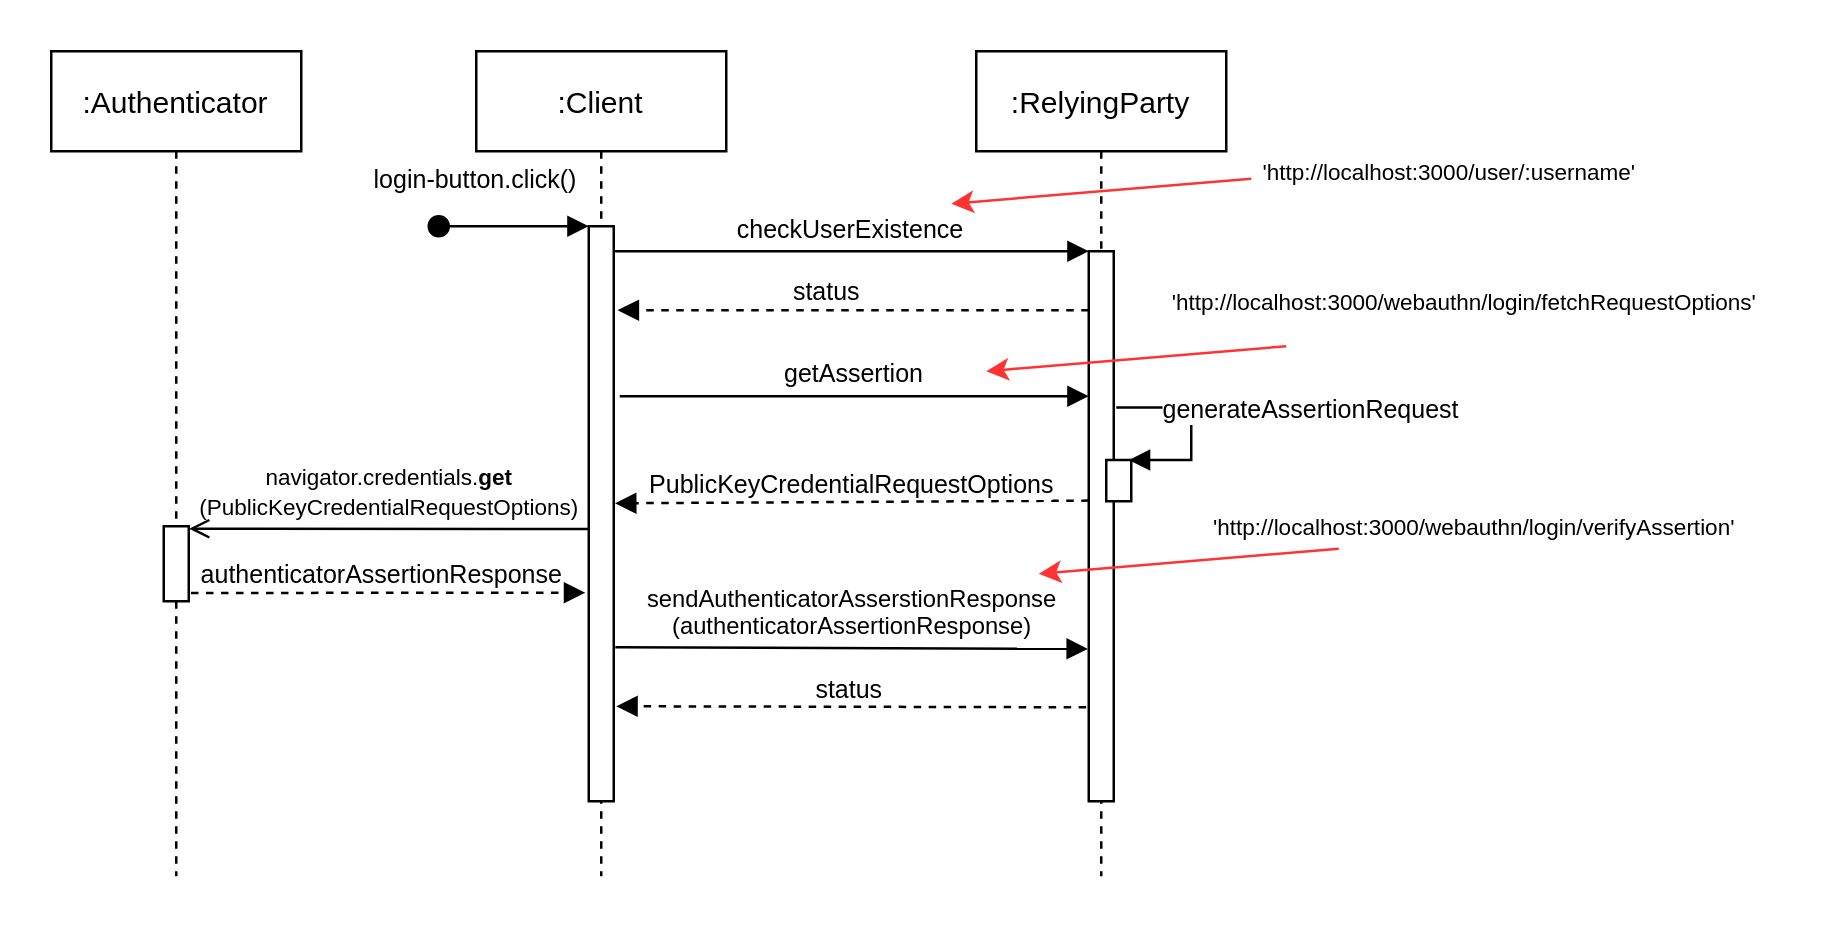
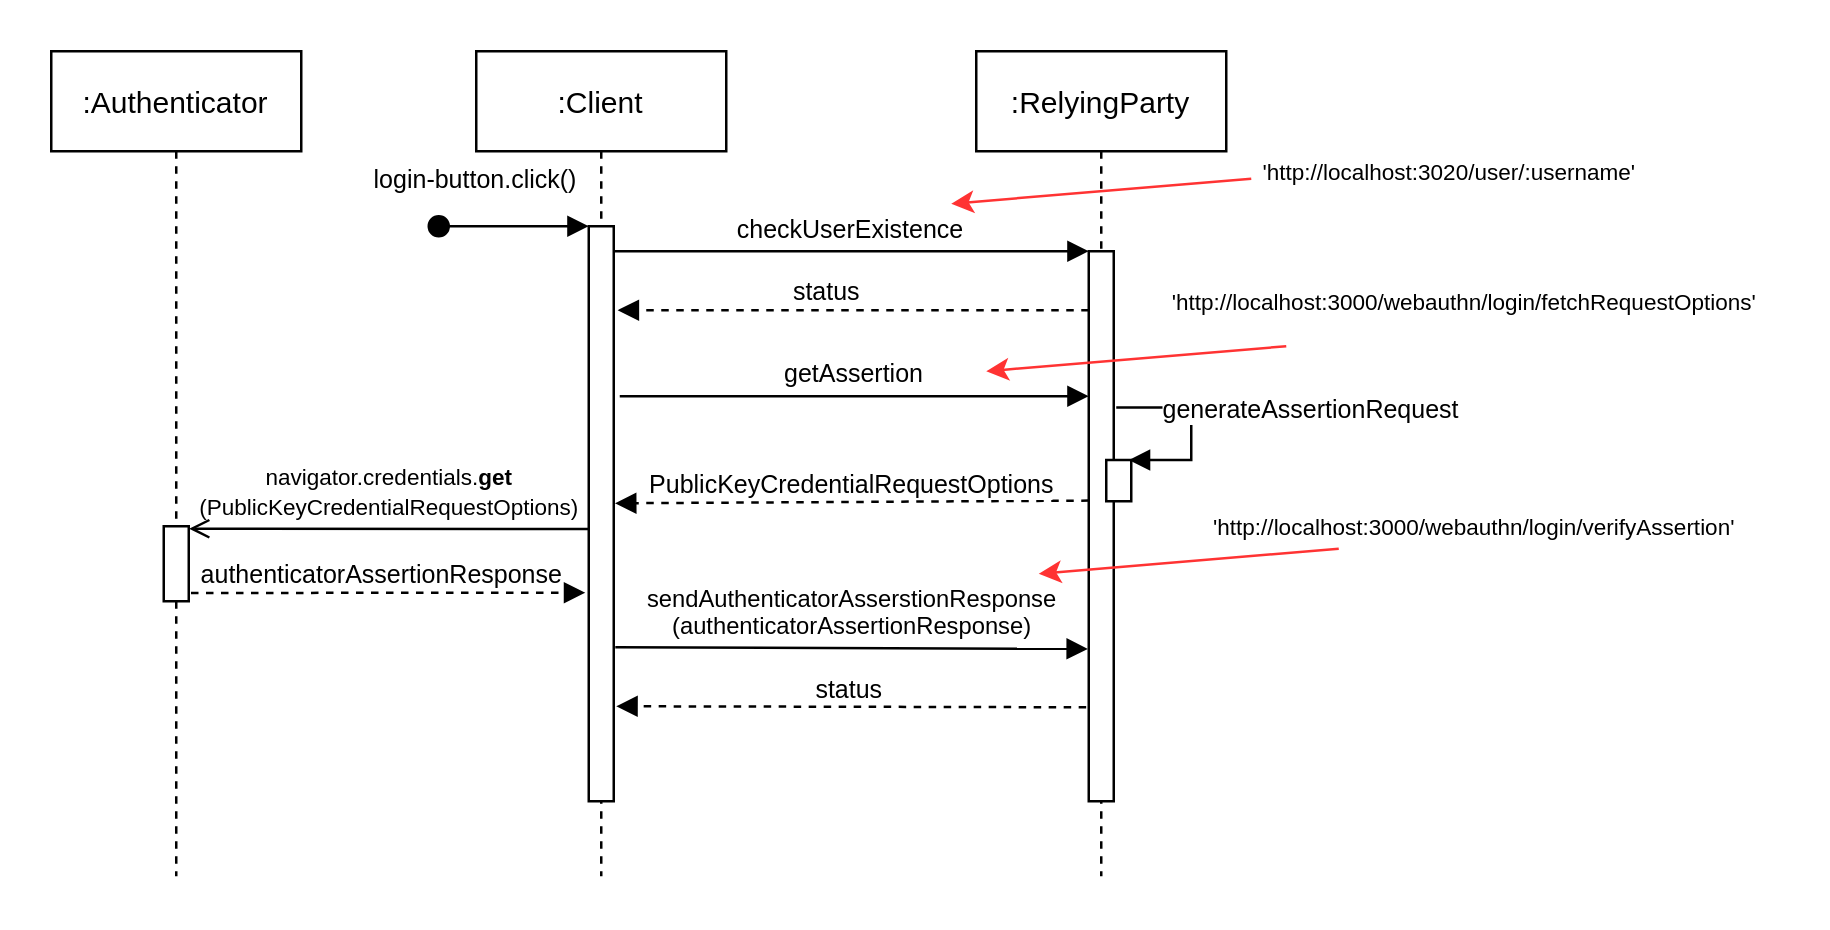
  <mxCell id="0" />
  <mxCell id="1" parent="0" />
  <mxCell id="2" value=":Client" style="shape=umlLifeline;perimeter=lifelinePerimeter;container=1;collapsible=0;recursiveResize=0;rounded=0;shadow=0;strokeWidth=1;" parent="1" vertex="1"><mxGeometry x="190" y="20" width="100" height="330" as="geometry" /></mxCell>
  <mxCell id="3" value="" style="points=[];perimeter=orthogonalPerimeter;rounded=0;shadow=0;strokeWidth=1;" parent="2" vertex="1"><mxGeometry x="45" y="70" width="10" height="230" as="geometry" /></mxCell>
  <mxCell id="4" value="login-button.click()" style="verticalAlign=bottom;startArrow=oval;endArrow=block;startSize=8;shadow=0;strokeWidth=1;fontSize=10;spacing=2;" parent="2" edge="1"><mxGeometry x="-0.5" y="10" relative="1" as="geometry"><mxPoint x="-15" y="70" as="sourcePoint" /><mxPoint x="45" y="70" as="targetPoint" /><mxPoint as="offset" /></mxGeometry></mxCell>
  <mxCell id="5" value=":RelyingParty" style="shape=umlLifeline;perimeter=lifelinePerimeter;container=1;collapsible=0;recursiveResize=0;rounded=0;shadow=0;strokeWidth=1;" parent="1" vertex="1"><mxGeometry x="390" y="20" width="100" height="330" as="geometry" /></mxCell>
  <mxCell id="6" value="" style="points=[];perimeter=orthogonalPerimeter;rounded=0;shadow=0;strokeWidth=1;" parent="5" vertex="1"><mxGeometry x="45" y="80" width="10" height="220" as="geometry" /></mxCell>
  <mxCell id="7" value="getAssertion" style="verticalAlign=bottom;endArrow=block;entryX=0;entryY=0;shadow=0;strokeWidth=1;exitX=1.24;exitY=0.252;exitDx=0;exitDy=0;exitPerimeter=0;fontSize=10;" parent="5" edge="1"><mxGeometry relative="1" as="geometry"><mxPoint x="-142.6" y="137.96" as="sourcePoint" /><mxPoint x="45" y="138.0" as="targetPoint" /></mxGeometry></mxCell>
  <mxCell id="8" value="" style="html=1;verticalAlign=bottom;labelBackgroundColor=none;endArrow=block;endFill=1;dashed=1;rounded=0;entryX=1.048;entryY=0.334;entryDx=0;entryDy=0;entryPerimeter=0;" parent="5" edge="1"><mxGeometry width="160" relative="1" as="geometry"><mxPoint x="45" y="179.74" as="sourcePoint" /><mxPoint x="-144.52" y="180.82" as="targetPoint" /></mxGeometry></mxCell>
  <mxCell id="9" value="&lt;font style=&quot;font-size: 10px&quot;&gt;PublicKeyCredentialRequestOptions&lt;/font&gt;" style="edgeLabel;html=1;align=center;verticalAlign=middle;resizable=0;points=[];" parent="8" vertex="1" connectable="0"><mxGeometry x="0.267" relative="1" as="geometry"><mxPoint x="24" y="-8" as="offset" /></mxGeometry></mxCell>
  <mxCell id="10" value="" style="endArrow=classic;html=1;rounded=0;fontSize=10;fillColor=#f8cecc;strokeColor=#FF3333;" parent="5" edge="1"><mxGeometry width="50" height="50" relative="1" as="geometry"><mxPoint x="124" y="118" as="sourcePoint" /><mxPoint x="4" y="128" as="targetPoint" /></mxGeometry></mxCell>
  <mxCell id="11" value="" style="html=1;points=[];perimeter=orthogonalPerimeter;fontSize=10;" parent="5" vertex="1"><mxGeometry x="52" y="163.5" width="10" height="16.5" as="geometry" /></mxCell>
  <mxCell id="12" value="generateAssertionRequest" style="edgeStyle=orthogonalEdgeStyle;html=1;align=left;spacingLeft=2;endArrow=block;rounded=0;entryX=1;entryY=0;fontSize=10;" parent="5" edge="1"><mxGeometry x="-0.6" relative="1" as="geometry"><mxPoint x="56" y="142.5" as="sourcePoint" /><Array as="points"><mxPoint x="86" y="142.5" /></Array><mxPoint as="offset" /><mxPoint x="61" y="163.5" as="targetPoint" /></mxGeometry></mxCell>
  <mxCell id="13" value="checkUserExistence" style="verticalAlign=bottom;endArrow=block;entryX=0;entryY=0;shadow=0;strokeWidth=1;fontSize=10;" parent="1" source="3" target="6" edge="1"><mxGeometry relative="1" as="geometry"><mxPoint x="315" y="100" as="sourcePoint" /></mxGeometry></mxCell>
  <mxCell id="14" value=":Authenticator" style="shape=umlLifeline;perimeter=lifelinePerimeter;container=1;collapsible=0;recursiveResize=0;rounded=0;shadow=0;strokeWidth=1;" parent="1" vertex="1"><mxGeometry x="20" y="20" width="100" height="330" as="geometry" /></mxCell>
  <mxCell id="15" value="" style="points=[];perimeter=orthogonalPerimeter;rounded=0;shadow=0;strokeWidth=1;" parent="14" vertex="1"><mxGeometry x="45" y="190" width="10" height="30" as="geometry" /></mxCell>
  <mxCell id="16" value="" style="html=1;verticalAlign=bottom;labelBackgroundColor=none;endArrow=block;endFill=1;dashed=1;rounded=0;entryX=1.154;entryY=0.146;entryDx=0;entryDy=0;entryPerimeter=0;" parent="1" source="6" target="3" edge="1"><mxGeometry width="160" relative="1" as="geometry"><mxPoint x="200" y="140" as="sourcePoint" /><mxPoint x="360" y="140" as="targetPoint" /></mxGeometry></mxCell>
  <mxCell id="17" value="&lt;font style=&quot;font-size: 10px&quot;&gt;status&lt;/font&gt;" style="edgeLabel;html=1;align=center;verticalAlign=middle;resizable=0;points=[];" parent="16" vertex="1" connectable="0"><mxGeometry x="0.267" relative="1" as="geometry"><mxPoint x="13" y="-8" as="offset" /></mxGeometry></mxCell>
  <mxCell id="18" value="&lt;font style=&quot;font-size: 9px&quot;&gt;navigator.credentials.&lt;b&gt;get&lt;/b&gt;&lt;br&gt;(PublicKeyCredentialRequestOptions)&lt;/font&gt;" style="html=1;verticalAlign=bottom;labelBackgroundColor=none;endArrow=open;endFill=0;rounded=0;fontSize=10;exitX=-0.008;exitY=0.483;exitDx=0;exitDy=0;exitPerimeter=0;entryX=1.014;entryY=0.033;entryDx=0;entryDy=0;entryPerimeter=0;" parent="1" target="15" edge="1"><mxGeometry width="160" relative="1" as="geometry"><mxPoint x="234.92" y="211.09" as="sourcePoint" /><mxPoint x="330" y="210" as="targetPoint" /></mxGeometry></mxCell>
  <mxCell id="19" value="" style="html=1;verticalAlign=bottom;labelBackgroundColor=none;endArrow=block;endFill=1;dashed=1;rounded=0;fontSize=9;exitX=1.09;exitY=0.656;exitDx=0;exitDy=0;exitPerimeter=0;entryX=-0.138;entryY=0.682;entryDx=0;entryDy=0;entryPerimeter=0;" parent="1" edge="1"><mxGeometry width="160" relative="1" as="geometry"><mxPoint x="75.9" y="236.68" as="sourcePoint" /><mxPoint x="233.62" y="236.58" as="targetPoint" /></mxGeometry></mxCell>
  <mxCell id="20" value="&lt;span style=&quot;font-size: 10px&quot;&gt;authenticatorAssertionResponse&lt;/span&gt;" style="edgeLabel;html=1;align=center;verticalAlign=middle;resizable=0;points=[];fontSize=9;" parent="19" vertex="1" connectable="0"><mxGeometry x="-0.237" y="1" relative="1" as="geometry"><mxPoint x="16" y="-7" as="offset" /></mxGeometry></mxCell>
  <mxCell id="21" value="sendAuthenticatorAsserstionResponse&#10;(authenticatorAssertionResponse)" style="verticalAlign=bottom;endArrow=block;shadow=0;strokeWidth=1;exitX=1.063;exitY=0.302;exitDx=0;exitDy=0;exitPerimeter=0;fontSize=9.5;entryX=-0.032;entryY=0.723;entryDx=0;entryDy=0;entryPerimeter=0;" parent="1" edge="1" target="6"><mxGeometry x="0.001" relative="1" as="geometry"><mxPoint x="245.63" y="258.38" as="sourcePoint" /><mxPoint x="435" y="258" as="targetPoint" /><mxPoint as="offset" /></mxGeometry></mxCell>
  <mxCell id="22" value="" style="html=1;verticalAlign=bottom;labelBackgroundColor=none;endArrow=block;endFill=1;dashed=1;rounded=0;entryX=1.1;entryY=0.4;entryDx=0;entryDy=0;entryPerimeter=0;exitX=-0.103;exitY=0.839;exitDx=0;exitDy=0;exitPerimeter=0;" parent="1" edge="1"><mxGeometry width="160" relative="1" as="geometry"><mxPoint x="433.97" y="282.41" as="sourcePoint" /><mxPoint x="246" y="282" as="targetPoint" /></mxGeometry></mxCell>
  <mxCell id="23" value="&lt;font style=&quot;font-size: 10px&quot;&gt;status&lt;/font&gt;" style="edgeLabel;html=1;align=center;verticalAlign=middle;resizable=0;points=[];" parent="22" vertex="1" connectable="0"><mxGeometry x="0.267" relative="1" as="geometry"><mxPoint x="24" y="-8" as="offset" /></mxGeometry></mxCell>
  <mxCell id="24" value="" style="endArrow=classic;html=1;rounded=0;fontSize=10;fillColor=#f8cecc;strokeColor=#FF3333;" parent="1" edge="1"><mxGeometry width="50" height="50" relative="1" as="geometry"><mxPoint x="500" y="71" as="sourcePoint" /><mxPoint x="380" y="81" as="targetPoint" /></mxGeometry></mxCell>
- <mxCell id="25" value="&lt;font style=&quot;font-size: 9px&quot;&gt;'http://localhost:3000/user/:username'&lt;/font&gt;" style="text;html=1;align=center;verticalAlign=middle;resizable=0;points=[];autosize=1;strokeColor=none;fillColor=none;fontSize=10;" parent="1" vertex="1"><mxGeometry x="499" y="58" width="160" height="20" as="geometry" /></mxCell>
+ <mxCell id="25" value="&lt;font style=&quot;font-size: 9px&quot;&gt;'http://localhost:3020/user/:username'&lt;/font&gt;" style="text;html=1;align=center;verticalAlign=middle;resizable=0;points=[];autosize=1;strokeColor=none;fillColor=none;fontSize=10;" parent="1" vertex="1"><mxGeometry x="499" y="58" width="160" height="20" as="geometry" /></mxCell>
  <mxCell id="26" value="&lt;font style=&quot;font-size: 9px&quot;&gt;'http://localhost:3000/webauthn/login/fetchRequestOptions'&lt;/font&gt;" style="text;html=1;align=center;verticalAlign=middle;resizable=0;points=[];autosize=1;strokeColor=none;fillColor=none;fontSize=10;" parent="1" vertex="1"><mxGeometry x="460" y="110" width="250" height="20" as="geometry" /></mxCell>
  <mxCell id="27" value="&lt;font style=&quot;font-size: 9px&quot;&gt;'http://localhost:3000/webauthn/login/verifyAssertion'&lt;/font&gt;" style="text;html=1;align=center;verticalAlign=middle;resizable=0;points=[];autosize=1;strokeColor=none;fillColor=none;fontSize=10;" parent="1" vertex="1"><mxGeometry x="479" y="200" width="220" height="20" as="geometry" /></mxCell>
  <mxCell id="28" value="" style="endArrow=classic;html=1;rounded=0;fontSize=10;fillColor=#f8cecc;strokeColor=#FF3333;" parent="1" edge="1"><mxGeometry width="50" height="50" relative="1" as="geometry"><mxPoint x="535" y="219" as="sourcePoint" /><mxPoint x="415" y="229" as="targetPoint" /></mxGeometry></mxCell>
